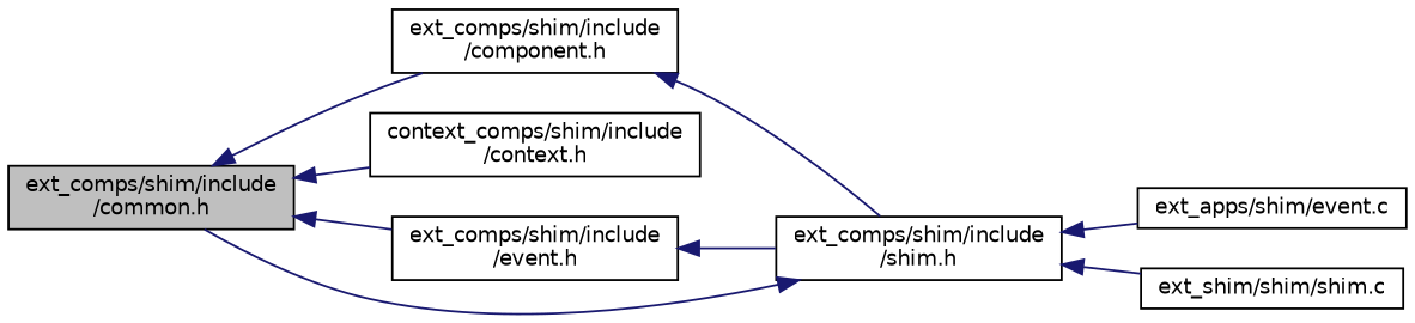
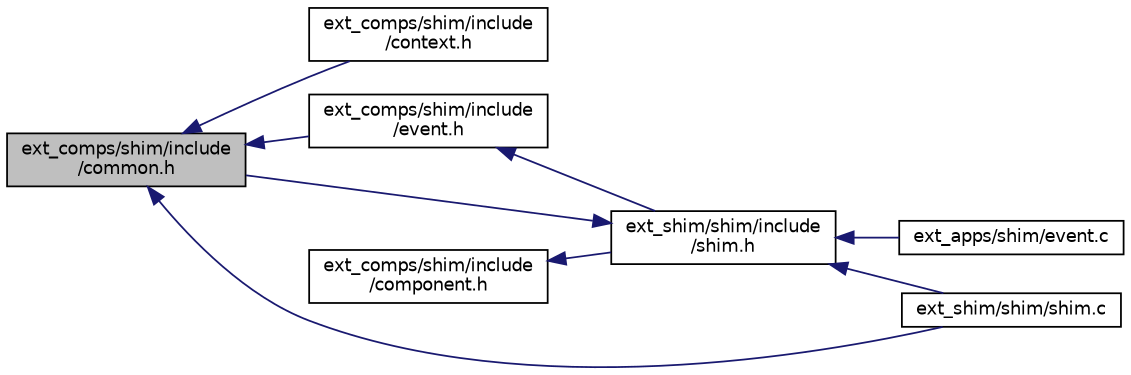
  digraph {
    rankdir=LR
    node [color=black fillcolor=white fontname=Helvetica fontsize=10 shape=record style=filled]
    edge [color=midnightblue dir=back fontname=Helvetica fontsize=10 labelfontname=Helvetica labelfontsize=10 style=solid]
    n1 [fillcolor=grey75 fontcolor=black height=0.2 label="ext_comps/shim/include\l/common.h" width=0.4]
    n2 [height=0.2 label="ext_comps/shim/include\l/component.h" width=0.4]
-   n3 [height=0.2 label="context_comps/shim/include\l/context.h" width=0.4]
+   n3 [height=0.2 label="ext_comps/shim/include\l/context.h" width=0.4]
    n4 [height=0.2 label="ext_comps/shim/include\l/event.h" width=0.4]
-   n5 [height=0.2 label="ext_comps/shim/include\l/shim.h" width=0.4]
+   n5 [height=0.2 label="ext_shim/shim/include\l/shim.h" width=0.4]
    n6 [height=0.2 label="ext_apps/shim/event.c" width=0.4]
    n7 [height=0.2 label="ext_shim/shim/shim.c" width=0.4]
-   n1 -> n2
+   n1 -> n7
    n1 -> n3
    n1 -> n4
    n2 -> n5
    n4 -> n5
    n5 -> n1
    n5 -> n6
    n5 -> n7
  }
